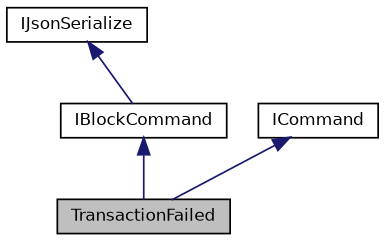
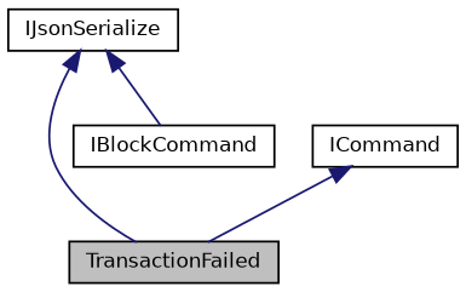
  digraph {
    node [color=black fillcolor=white fontname=Helvetica fontsize=10 shape=record style=filled]
    edge [color=midnightblue dir=back fontname=Helvetica fontsize=10 labelfontname=Helvetica labelfontsize=10 style=solid]
    n1 [fillcolor=grey75 fontcolor=black height=0.2 label=TransactionFailed width=0.4]
    n2 [height=0.2 label=IBlockCommand width=0.4]
    n3 [height=0.2 label=ICommand width=0.4]
    n4 [height=0.2 label=IJsonSerialize width=0.4]
-   n2 -> n1
+   n4 -> n1
    n3 -> n1
    n4 -> n2
  }
